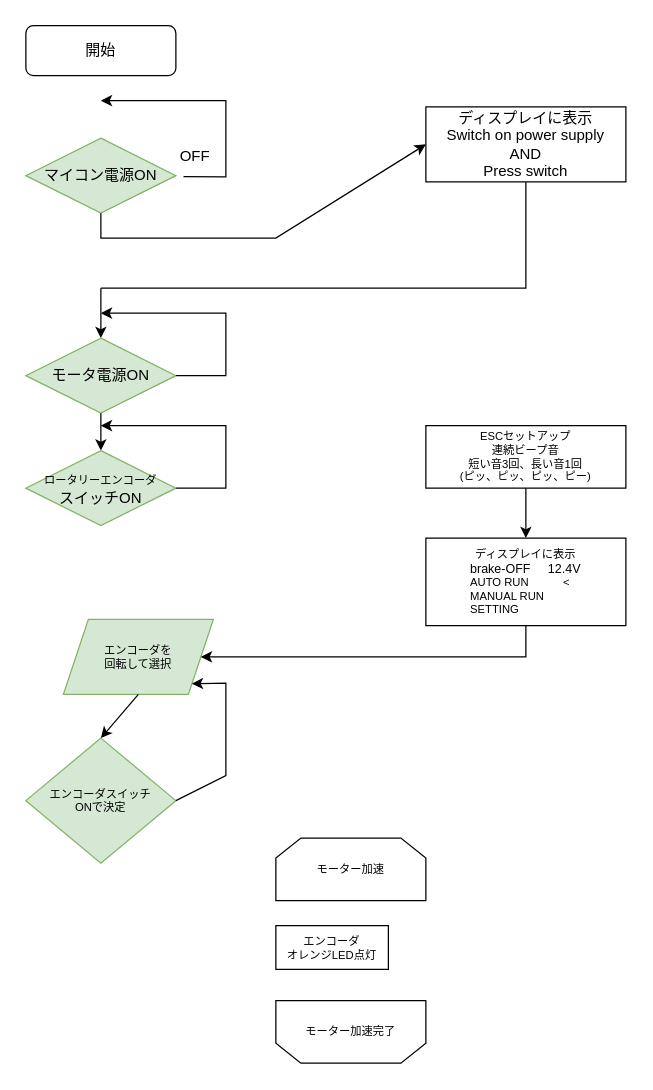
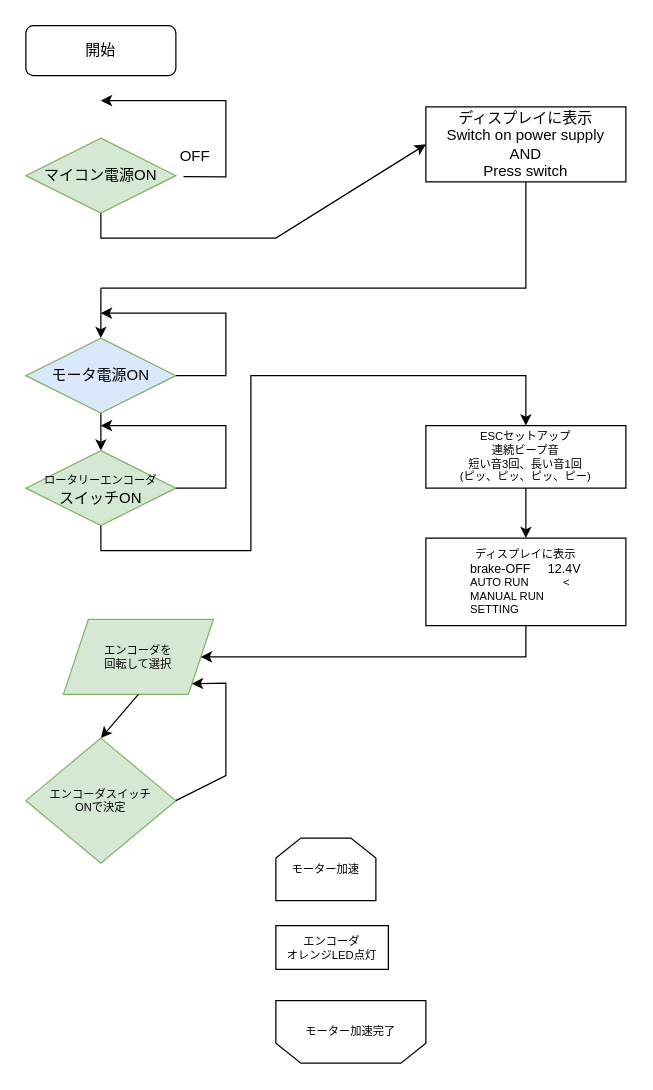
  <mxCell id="0" />
  <mxCell id="1" parent="0" />
  <mxCell id="2" value="開始" style="rounded=1;whiteSpace=wrap;html=1;" vertex="1" parent="1"><mxGeometry x="20" y="20" width="120" height="40" as="geometry" /></mxCell>
  <mxCell id="3" value="マイコン電源ON" style="rhombus;whiteSpace=wrap;html=1;strokeColor=#82b366;fillColor=#d5e8d4;" vertex="1" parent="1"><mxGeometry x="20" y="110" width="120" height="60" as="geometry" /></mxCell>
  <mxCell id="4" value="" style="endArrow=classic;html=1;rounded=0;exitX=1.051;exitY=0.514;exitDx=0;exitDy=0;exitPerimeter=0;" edge="1" parent="1" source="3"><mxGeometry width="50" height="50" relative="1" as="geometry"><mxPoint x="240" y="230" as="sourcePoint" /><mxPoint x="80" y="80" as="targetPoint" /><Array as="points"><mxPoint x="180" y="141" /><mxPoint x="180" y="80" /><mxPoint x="146" y="80" /></Array></mxGeometry></mxCell>
  <mxCell id="5" value="OFF" style="text;html=1;align=center;verticalAlign=middle;resizable=0;points=[];autosize=1;strokeColor=none;fillColor=none;" vertex="1" parent="1"><mxGeometry x="130" y="110" width="50" height="30" as="geometry" /></mxCell>
  <mxCell id="6" value="" style="endArrow=classic;html=1;rounded=0;exitX=0.5;exitY=1;exitDx=0;exitDy=0;" edge="1" parent="1" target="7"><mxGeometry width="50" height="50" relative="1" as="geometry"><mxPoint x="80" y="230" as="sourcePoint" /><mxPoint x="80" y="270" as="targetPoint" /><Array as="points"><mxPoint x="80" y="260" /></Array></mxGeometry></mxCell>
- <mxCell id="7" value="モータ電源ON" style="rhombus;whiteSpace=wrap;html=1;fillColor=#d5e8d4;strokeColor=#82b366;" vertex="1" parent="1"><mxGeometry x="20" y="270" width="120" height="60" as="geometry" /></mxCell>
+ <mxCell id="7" value="モータ電源ON" style="rhombus;whiteSpace=wrap;html=1;fillColor=#dae8fc;strokeColor=#82b366;" vertex="1" parent="1"><mxGeometry x="20" y="270" width="120" height="60" as="geometry" /></mxCell>
  <mxCell id="8" value="" style="endArrow=classic;html=1;rounded=0;exitX=1;exitY=0.5;exitDx=0;exitDy=0;" edge="1" parent="1" source="7"><mxGeometry width="50" height="50" relative="1" as="geometry"><mxPoint x="200" y="290" as="sourcePoint" /><mxPoint x="80" y="250" as="targetPoint" /><Array as="points"><mxPoint x="180" y="300" /><mxPoint x="180" y="250" /></Array></mxGeometry></mxCell>
  <mxCell id="9" value="ディスプレイに表示&lt;br&gt;Switch on power supply&lt;br&gt;AND&lt;br&gt;Press switch" style="rounded=0;whiteSpace=wrap;html=1;" vertex="1" parent="1"><mxGeometry x="340" y="85" width="160" height="60" as="geometry" /></mxCell>
  <mxCell id="10" value="" style="endArrow=classic;html=1;rounded=0;exitX=0.5;exitY=1;exitDx=0;exitDy=0;entryX=0;entryY=0.5;entryDx=0;entryDy=0;" edge="1" parent="1" source="3" target="9"><mxGeometry width="50" height="50" relative="1" as="geometry"><mxPoint x="200" y="280" as="sourcePoint" /><mxPoint x="250" y="230" as="targetPoint" /><Array as="points"><mxPoint x="80" y="190" /><mxPoint x="220" y="190" /></Array></mxGeometry></mxCell>
  <mxCell id="11" value="" style="endArrow=none;html=1;rounded=0;entryX=0.5;entryY=1;entryDx=0;entryDy=0;" edge="1" parent="1" target="9"><mxGeometry width="50" height="50" relative="1" as="geometry"><mxPoint x="80" y="230" as="sourcePoint" /><mxPoint x="340" y="230" as="targetPoint" /><Array as="points"><mxPoint x="420" y="230" /></Array></mxGeometry></mxCell>
  <mxCell id="12" value="" style="endArrow=classic;html=1;rounded=0;exitX=0.5;exitY=1;exitDx=0;exitDy=0;" edge="1" parent="1" source="7"><mxGeometry width="50" height="50" relative="1" as="geometry"><mxPoint x="200" y="360" as="sourcePoint" /><mxPoint x="80" y="360" as="targetPoint" /></mxGeometry></mxCell>
  <mxCell id="13" value="&lt;font style=&quot;font-size: 9px;&quot;&gt;ロータリーエンコーダ&lt;/font&gt;&lt;br&gt;スイッチON" style="rhombus;whiteSpace=wrap;html=1;fillColor=#d5e8d4;strokeColor=#82b366;" vertex="1" parent="1"><mxGeometry x="20" y="360" width="120" height="60" as="geometry" /></mxCell>
  <mxCell id="14" value="" style="endArrow=classic;html=1;rounded=0;fontSize=9;exitX=1;exitY=0.5;exitDx=0;exitDy=0;" edge="1" parent="1" source="13"><mxGeometry width="50" height="50" relative="1" as="geometry"><mxPoint x="200" y="440" as="sourcePoint" /><mxPoint x="80" y="340" as="targetPoint" /><Array as="points"><mxPoint x="180" y="390" /><mxPoint x="180" y="340" /></Array></mxGeometry></mxCell>
  <mxCell id="15" value="&lt;br&gt;" style="text;html=1;align=center;verticalAlign=middle;resizable=0;points=[];autosize=1;strokeColor=none;fillColor=none;fontSize=9;" vertex="1" parent="1"><mxGeometry x="370" y="375" width="20" height="30" as="geometry" /></mxCell>
+ <mxCell id="16" value="" style="endArrow=classic;html=1;rounded=0;fontSize=9;exitX=0.5;exitY=1;exitDx=0;exitDy=0;entryX=0.5;entryY=0;entryDx=0;entryDy=0;" edge="1" parent="1" source="13" target="17"><mxGeometry width="50" height="50" relative="1" as="geometry"><mxPoint x="200" y="350" as="sourcePoint" /><mxPoint x="340" y="340" as="targetPoint" /><Array as="points"><mxPoint x="80" y="440" /><mxPoint x="200" y="440" /><mxPoint x="200" y="300" /><mxPoint x="420" y="300" /></Array></mxGeometry></mxCell>
  <mxCell id="17" value="ESCセットアップ&lt;br&gt;連続ビープ音&lt;br&gt;短い音3回、長い音1回&lt;br&gt;(ピッ、ピッ、ピッ、ピー)" style="rounded=0;whiteSpace=wrap;html=1;fontSize=9;" vertex="1" parent="1"><mxGeometry x="340" y="340" width="160" height="50" as="geometry" /></mxCell>
  <mxCell id="18" value="ディスプレイに表示&lt;br&gt;&lt;div style=&quot;text-align: right;&quot;&gt;&lt;font size=&quot;1&quot;&gt;brake-OFF&amp;nbsp; &amp;nbsp; &amp;nbsp;12.4V&lt;/font&gt;&lt;/div&gt;&lt;div style=&quot;text-align: left;&quot;&gt;&lt;span style=&quot;background-color: initial;&quot;&gt;AUTO RUN&amp;nbsp; &amp;nbsp; &amp;nbsp; &amp;nbsp; &amp;nbsp; &amp;nbsp;&amp;lt;&lt;/span&gt;&lt;/div&gt;&lt;div style=&quot;text-align: left;&quot;&gt;&lt;span style=&quot;background-color: initial;&quot;&gt;MANUAL RUN&lt;/span&gt;&lt;/div&gt;&lt;div style=&quot;text-align: left;&quot;&gt;&lt;span style=&quot;background-color: initial;&quot;&gt;SETTING&lt;/span&gt;&lt;/div&gt;" style="rounded=0;whiteSpace=wrap;html=1;fontSize=9;" vertex="1" parent="1"><mxGeometry x="340" y="430" width="160" height="70" as="geometry" /></mxCell>
  <mxCell id="19" value="" style="endArrow=classic;html=1;rounded=0;fontSize=9;exitX=0.5;exitY=1;exitDx=0;exitDy=0;entryX=0.5;entryY=0;entryDx=0;entryDy=0;" edge="1" parent="1" source="17" target="18"><mxGeometry width="50" height="50" relative="1" as="geometry"><mxPoint x="550" y="580" as="sourcePoint" /><mxPoint x="600" y="530" as="targetPoint" /></mxGeometry></mxCell>
  <mxCell id="20" value="エンコーダを&lt;br&gt;回転して選択" style="shape=parallelogram;perimeter=parallelogramPerimeter;whiteSpace=wrap;html=1;fixedSize=1;fontSize=9;fillColor=#d5e8d4;strokeColor=#82b366;" vertex="1" parent="1"><mxGeometry x="50" y="495" width="120" height="60" as="geometry" /></mxCell>
  <mxCell id="21" value="" style="endArrow=classic;html=1;rounded=0;fontSize=9;exitX=0.5;exitY=1;exitDx=0;exitDy=0;entryX=1;entryY=0.5;entryDx=0;entryDy=0;" edge="1" parent="1" source="18" target="20"><mxGeometry width="50" height="50" relative="1" as="geometry"><mxPoint x="470" y="740" as="sourcePoint" /><mxPoint x="520" y="690" as="targetPoint" /><Array as="points"><mxPoint x="420" y="525" /></Array></mxGeometry></mxCell>
  <mxCell id="22" value="エンコーダスイッチ&lt;br&gt;ONで決定" style="rhombus;whiteSpace=wrap;html=1;fontSize=9;fillColor=#d5e8d4;strokeColor=#82b366;" vertex="1" parent="1"><mxGeometry x="20" y="590" width="120" height="100" as="geometry" /></mxCell>
  <mxCell id="23" value="" style="endArrow=classic;html=1;rounded=0;fontSize=9;exitX=0.5;exitY=1;exitDx=0;exitDy=0;entryX=0.5;entryY=0;entryDx=0;entryDy=0;" edge="1" parent="1" source="20" target="22"><mxGeometry width="50" height="50" relative="1" as="geometry"><mxPoint x="250" y="800" as="sourcePoint" /><mxPoint x="300" y="750" as="targetPoint" /></mxGeometry></mxCell>
  <mxCell id="24" value="" style="endArrow=classic;html=1;rounded=0;fontSize=9;exitX=1;exitY=0.5;exitDx=0;exitDy=0;entryX=1;entryY=1;entryDx=0;entryDy=0;" edge="1" parent="1" source="22" target="20"><mxGeometry width="50" height="50" relative="1" as="geometry"><mxPoint x="250" y="720" as="sourcePoint" /><mxPoint x="300" y="670" as="targetPoint" /><Array as="points"><mxPoint x="180" y="620" /><mxPoint x="180" y="600" /><mxPoint x="180" y="546" /></Array></mxGeometry></mxCell>
  <mxCell id="25" value="エンコーダ&lt;br&gt;オレンジLED点灯" style="rounded=0;whiteSpace=wrap;html=1;strokeColor=#000000;fontSize=9;" vertex="1" parent="1"><mxGeometry x="220" y="740" width="90" height="35" as="geometry" /></mxCell>
- <mxCell id="26" value="モーター加速" style="shape=loopLimit;whiteSpace=wrap;html=1;strokeColor=#000000;fontSize=9;" vertex="1" parent="1"><mxGeometry x="220" y="670" width="120" height="50" as="geometry" /></mxCell>
+ <mxCell id="26" value="モーター加速" style="shape=loopLimit;whiteSpace=wrap;html=1;strokeColor=#000000;fontSize=9;" vertex="1" parent="1"><mxGeometry x="220" y="670" width="80" height="50" as="geometry" /></mxCell>
  <mxCell id="27" value="モーター加速完了" style="shape=loopLimit;whiteSpace=wrap;html=1;strokeColor=#000000;fontSize=9;rotation=0;direction=west;" vertex="1" parent="1"><mxGeometry x="220" y="800" width="120" height="50" as="geometry" /></mxCell>
